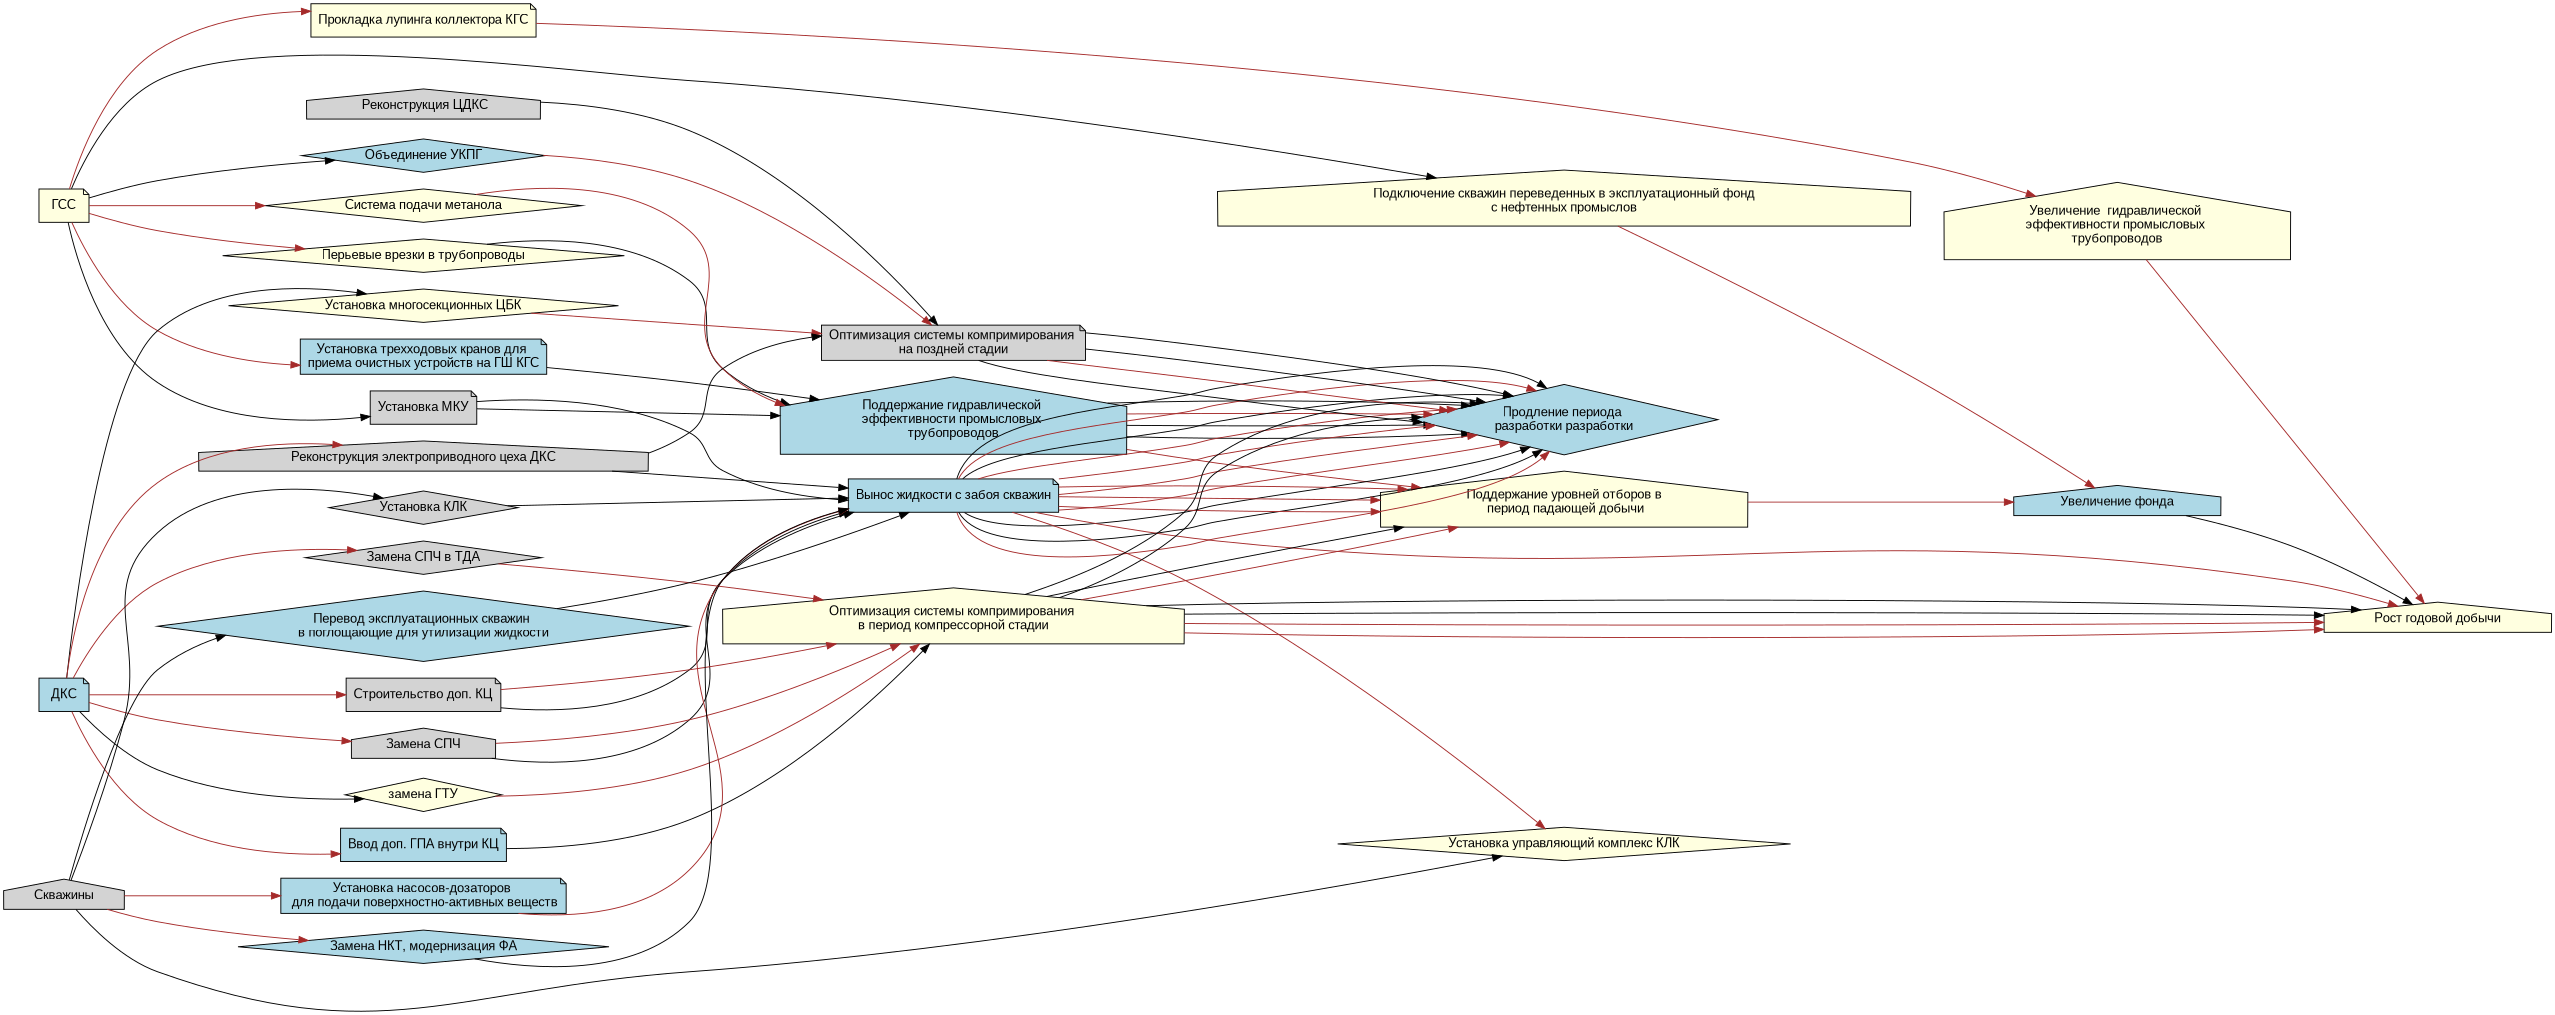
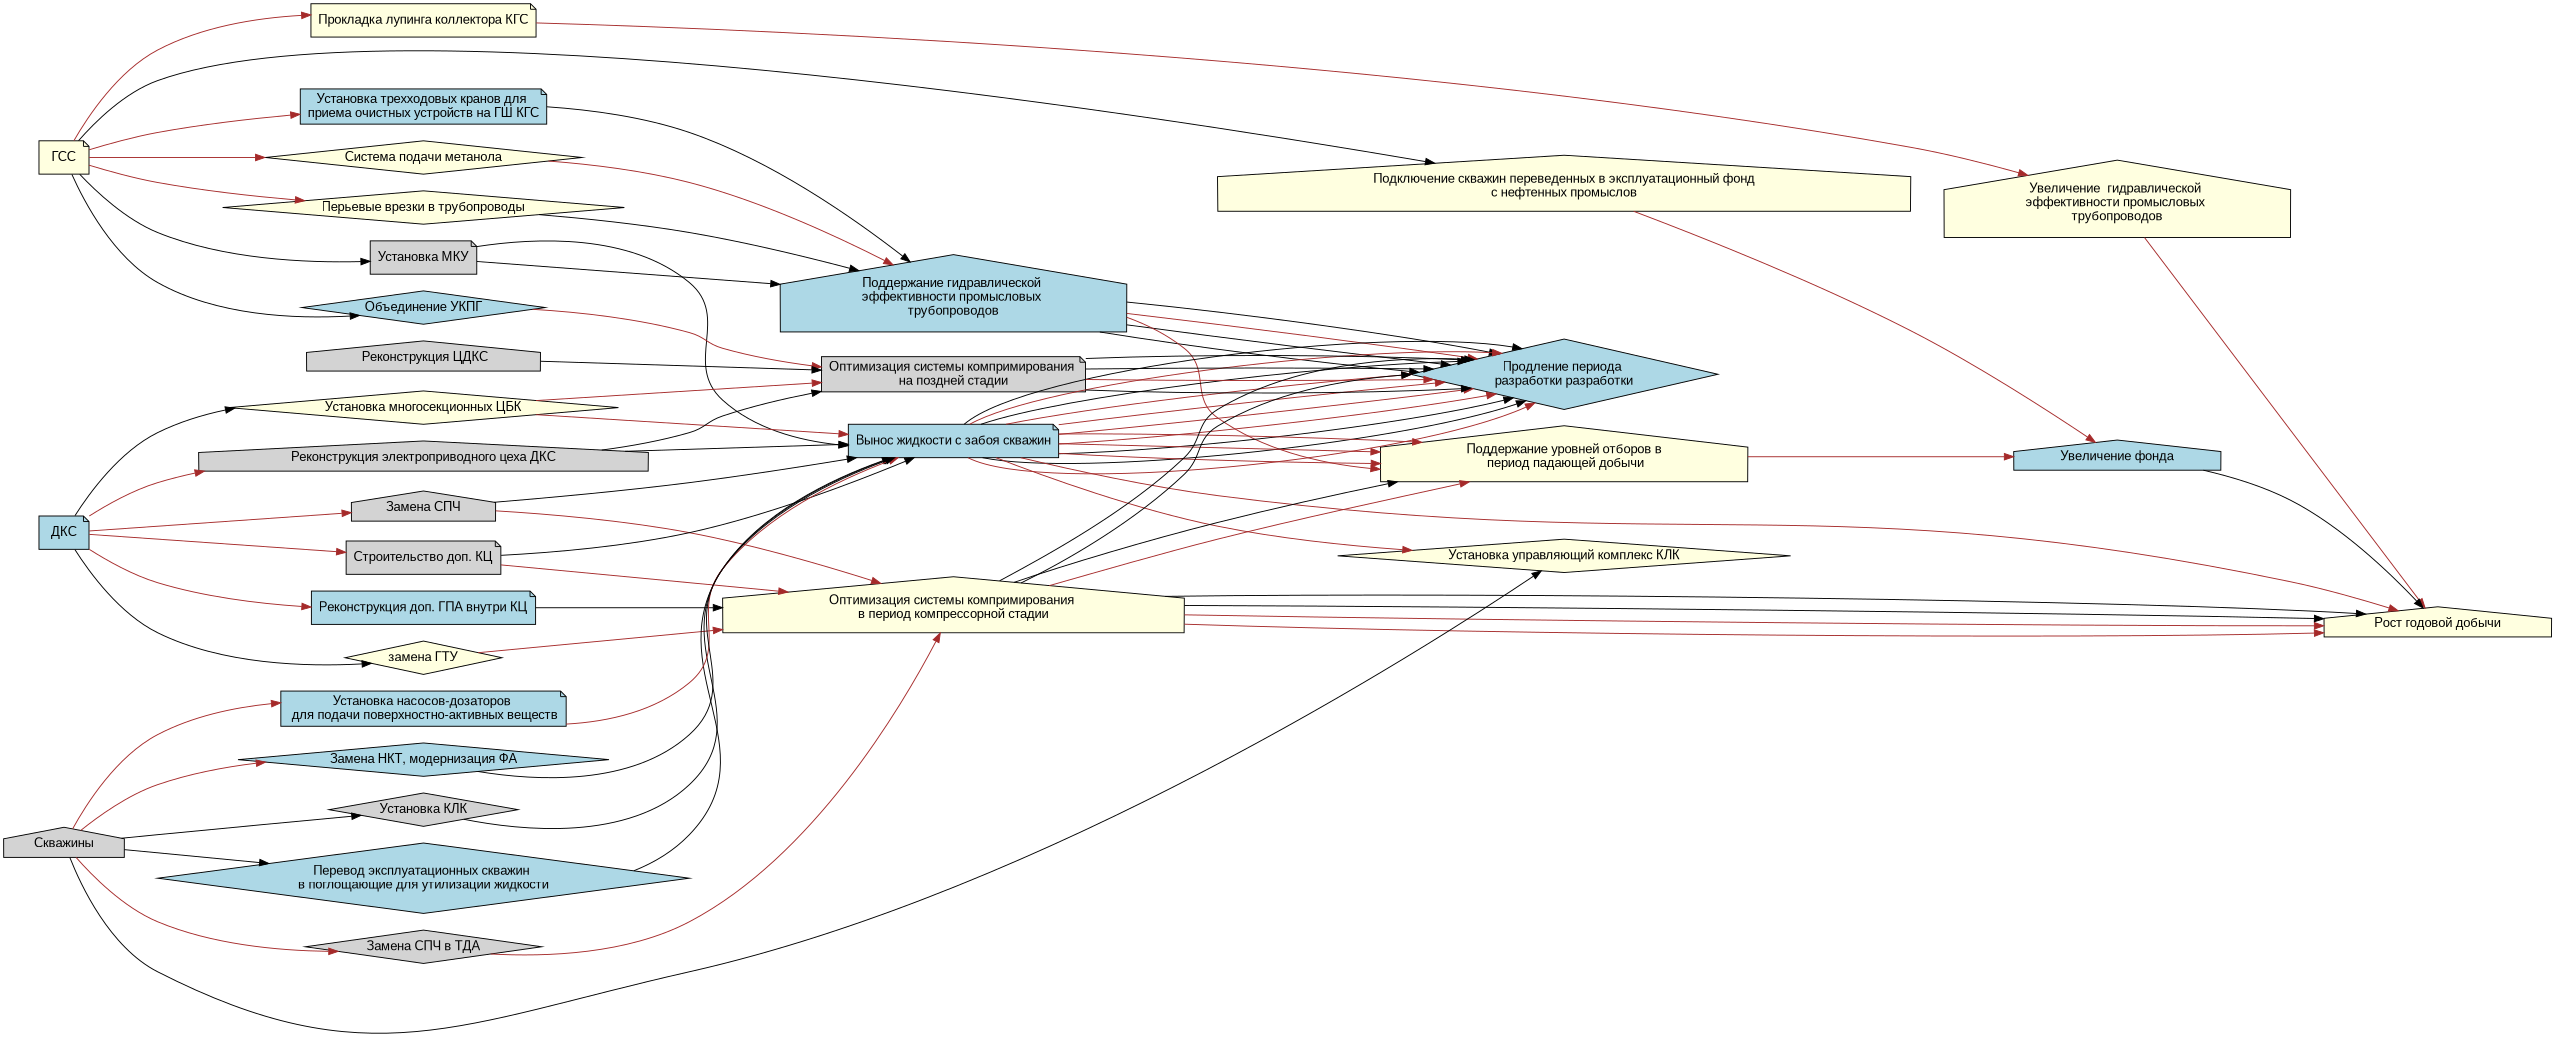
  digraph {
    fontname="Helvetica,Arial,sans-serif"
    rankdir=LR
    node [fillcolor=lightyellow fontname="Helvetica,Arial,sans-serif" shape=diamond style=filled]
    edge [color=brown fontname="Helvetica,Arial,sans-serif"]
    "ГСС" [shape=note]
    "Перьевые врезки в трубопроводы"
    "Установка МКУ" [fillcolor=lightgrey shape=note]
    "Установка трехходовых кранов для \nприема очистных устройств на ГШ КГС" [fillcolor=lightblue shape=note]
    "Прокладка лупинга коллектора КГС" [shape=note]
    "Объединение УКПГ" [fillcolor=lightblue]
    "Система подачи метанола"
    "Подключение скважин переведенных в эксплуатационный фонд\nс нефтенных промыслов" [shape=house]
    n9 [fillcolor=lightblue label="Поддержание гидравлической \nэффективности промысловых \nтрубопроводов" shape=house]
    n10 [fillcolor=lightblue label="Вынос жидкости с забоя скважин" shape=note]
    n11 [label="Увеличение  гидравлической \nэффективности промысловых \nтрубопроводов" shape=house]
    n12 [fillcolor=lightgrey label="Оптимизация системы компримирования \nна поздней стадии" shape=note]
    n13 [fillcolor=lightblue label="Увеличение фонда" shape=house]
    n14 [fillcolor=lightblue label="Продление периода \nразработки разработки"]
    n15 [label="Поддержание уровней отборов в\n период падающей добычи" shape=house]
    n16 [label="Рост годовой добычи" shape=house]
    "Установка управляющий комплекс КЛК"
    "ДКС" [fillcolor=lightblue shape=note]
    "Замена СПЧ" [fillcolor=lightgrey shape=house]
-   "Ввод доп. ГПА внутри КЦ" [fillcolor=lightblue shape=note]
+   "Ввод доп. ГПА внутри КЦ" [fillcolor=lightblue shape=note label="Реконструкция доп. ГПА внутри КЦ"]
    "Строительство доп. КЦ" [fillcolor=lightgrey shape=note]
    "Замена СПЧ в ТДА" [fillcolor=lightgrey]
    "замена ГТУ"
    "Установка многосекционных ЦБК"
    "Реконструкция электроприводного цеха ДКС" [fillcolor=lightgrey shape=house]
    n26 [label="Оптимизация системы компримирования \nв период компрессорной стадии" shape=house]
    "Скважины" [fillcolor=lightgrey shape=house]
    "Установка КЛК" [fillcolor=lightgrey]
    "Перевод эксплуатационных скважин \nв поглощающие для утилизации жидкости" [fillcolor=lightblue]
    "Установка насосов-дозаторов \n для подачи поверхностно-активных веществ" [fillcolor=lightblue shape=note]
    "Замена НКТ, модернизация ФА" [fillcolor=lightblue]
    " Реконструкция ЦДКС" [fillcolor=lightgrey shape=house]
    "ГСС" -> "Перьевые врезки в трубопроводы"
    "ГСС" -> "Установка МКУ" [color=black]
    "ГСС" -> "Установка трехходовых кранов для \nприема очистных устройств на ГШ КГС"
    "ГСС" -> "Прокладка лупинга коллектора КГС"
    "ГСС" -> "Объединение УКПГ" [color=black]
    "ГСС" -> "Система подачи метанола"
    "ГСС" -> "Подключение скважин переведенных в эксплуатационный фонд\nс нефтенных промыслов" [color=black]
    "Перьевые врезки в трубопроводы" -> n9 [color=black]
    "Установка МКУ" -> n9 [color=black]
    "Установка МКУ" -> n10 [color=black]
    "Установка трехходовых кранов для \nприема очистных устройств на ГШ КГС" -> n9 [color=black]
    "Прокладка лупинга коллектора КГС" -> n11
    "Объединение УКПГ" -> n12
    "Система подачи метанола" -> n9
    "Подключение скважин переведенных в эксплуатационный фонд\nс нефтенных промыслов" -> n13
    n9 -> n14 [color=black]
    n9 -> n14 [color=black]
    n9 -> n14
    n9 -> n14 [color=black]
    n9 -> n15
    n10 -> n14
    n10 -> n14 [color=black]
    n10 -> n14 [color=black]
    n10 -> n14
    n10 -> n14
    n10 -> n14
    n10 -> n14
    n10 -> n14 [color=black]
    n10 -> n14
    n10 -> n14 [color=black]
    n10 -> n15
    n10 -> n15
    n10 -> n15
    n10 -> n16
    n10 -> "Установка управляющий комплекс КЛК"
    n11 -> n16
    n12 -> n14 [color=black]
    n12 -> n14
    n12 -> n14 [color=black]
    n12 -> n14 [color=black]
    n13 -> n16 [color=black]
    n15 -> n13
    "ДКС" -> "Замена СПЧ"
    "ДКС" -> "Ввод доп. ГПА внутри КЦ"
    "ДКС" -> "Строительство доп. КЦ"
-   "ДКС" -> "Замена СПЧ в ТДА"
+   "Скважины" -> "Замена СПЧ в ТДА"
    "ДКС" -> "замена ГТУ" [color=black]
    "ДКС" -> "Установка многосекционных ЦБК" [color=black]
    "ДКС" -> "Реконструкция электроприводного цеха ДКС"
    "Замена СПЧ" -> n10 [color=black]
    "Замена СПЧ" -> n26
    "Ввод доп. ГПА внутри КЦ" -> n26 [color=black]
    "Строительство доп. КЦ" -> n10 [color=black]
    "Строительство доп. КЦ" -> n26
    "Замена СПЧ в ТДА" -> n26
    "замена ГТУ" -> n26
+   "Установка многосекционных ЦБК" -> n10
    "Установка многосекционных ЦБК" -> n12
    "Реконструкция электроприводного цеха ДКС" -> n10 [color=black]
    "Реконструкция электроприводного цеха ДКС" -> n12 [color=black]
    n26 -> n14 [color=black]
    n26 -> n14 [color=black]
    n26 -> n15
    n26 -> n15 [color=black]
    n26 -> n16
    n26 -> n16
    n26 -> n16 [color=black]
    n26 -> n16 [color=black]
    "Скважины" -> "Установка управляющий комплекс КЛК" [color=black]
    "Скважины" -> "Установка КЛК" [color=black]
    "Скважины" -> "Перевод эксплуатационных скважин \nв поглощающие для утилизации жидкости" [color=black]
    "Скважины" -> "Установка насосов-дозаторов \n для подачи поверхностно-активных веществ"
    "Скважины" -> "Замена НКТ, модернизация ФА"
    "Установка КЛК" -> n10 [color=black]
    "Перевод эксплуатационных скважин \nв поглощающие для утилизации жидкости" -> n10 [color=black]
    "Установка насосов-дозаторов \n для подачи поверхностно-активных веществ" -> n10
    "Замена НКТ, модернизация ФА" -> n10 [color=black]
    " Реконструкция ЦДКС" -> n12 [color=black]
  }
